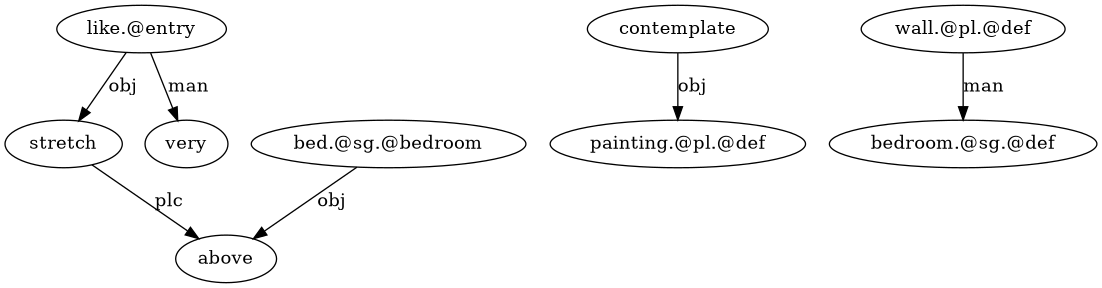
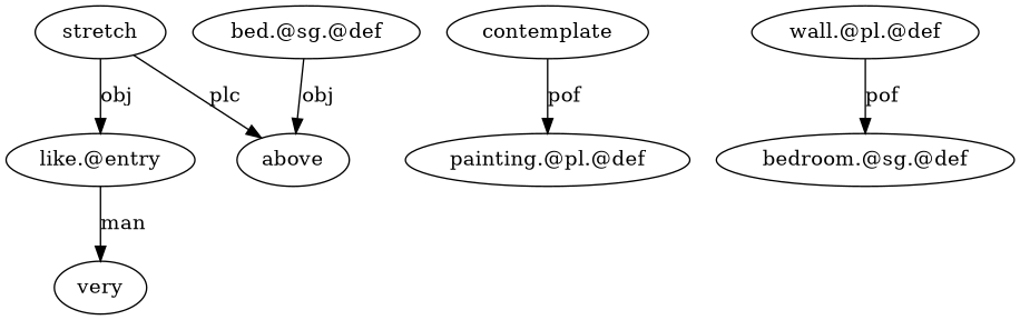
  digraph {
    n1 [label="like.@entry"]
    n2 [label=stretch]
    n3 [label=very]
    n4 [label=above]
    n5 [label=contemplate]
    n6 [label="painting.@pl.@def"]
-   n7 [label="bed.@sg.@bedroom"]
+   n7 [label="bed.@sg.@def"]
    n8 [label="wall.@pl.@def"]
    n9 [label="bedroom.@sg.@def"]
-   n1 -> n2 [label=obj]
+   n2 -> n1 [label=obj]
    n1 -> n3 [label=man]
    n2 -> n4 [label=plc]
-   n5 -> n6 [label=obj]
+   n5 -> n6 [label=pof]
    n7 -> n4 [label=obj]
-   n8 -> n9 [label=man]
+   n8 -> n9 [label=pof]
  }
